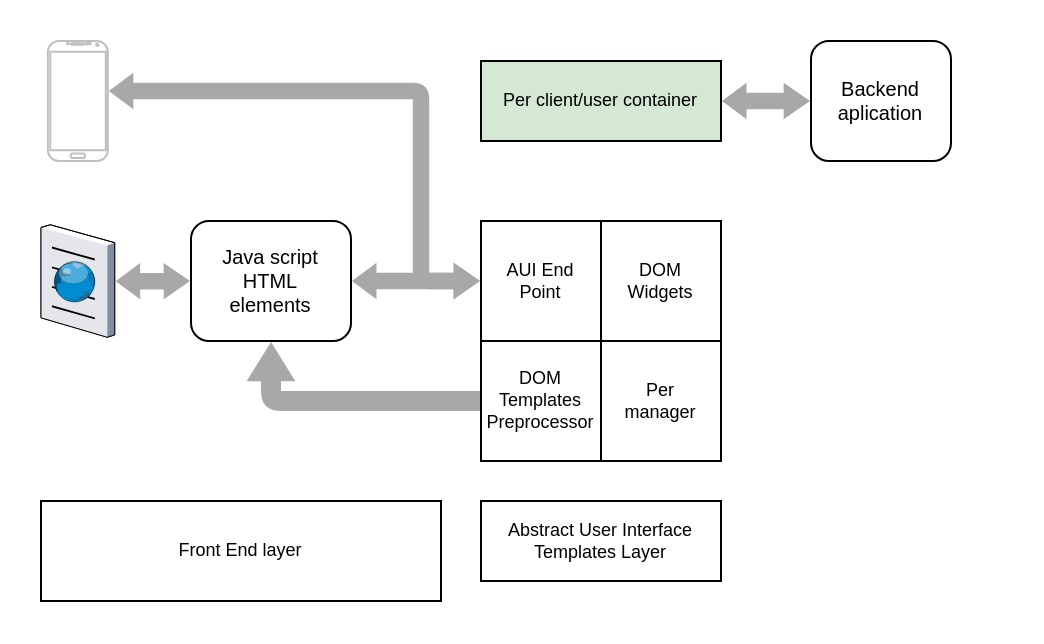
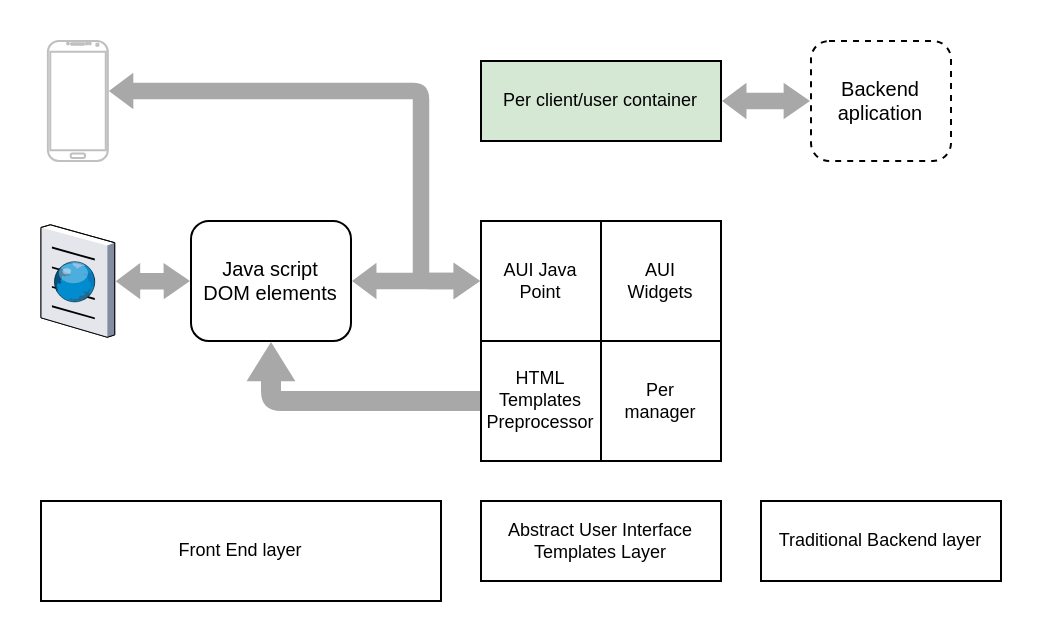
  <mxCell id="0" />
  <mxCell id="1" parent="0" />
  <mxCell id="2" value="" style="shape=flexArrow;endArrow=classic;startArrow=classic;html=1;rounded=1;width=8.235;startSize=3.745;startWidth=8.913;endWidth=8.913;endSize=4.059;edgeStyle=orthogonalEdgeStyle;fillColor=#A8A8A8;strokeColor=none;" parent="1" source="16" target="3" edge="1"><mxGeometry width="100" height="100" relative="1" as="geometry"><mxPoint x="500" y="100" as="sourcePoint" /><mxPoint x="530" y="140" as="targetPoint" /></mxGeometry></mxCell>
- <mxCell id="3" value="Backend aplication" style="rounded=1;whiteSpace=wrap;html=1;fontSize=10;spacingLeft=5;spacingRight=5;" parent="1" vertex="1"><mxGeometry x="405" y="20" width="70" height="60" as="geometry" /></mxCell>
- <mxCell id="4" value="Java script HTML elements" style="rounded=1;whiteSpace=wrap;html=1;fontSize=10;spacingLeft=5;spacingRight=5;" parent="1" vertex="1"><mxGeometry x="95" y="110" width="80" height="60" as="geometry" /></mxCell>
+ <mxCell id="3" value="Backend aplication" style="rounded=1;whiteSpace=wrap;html=1;fontSize=10;spacingLeft=5;spacingRight=5;dashed=1;" parent="1" vertex="1"><mxGeometry x="405" y="20" width="70" height="60" as="geometry" /></mxCell>
+ <mxCell id="4" value="Java script DOM elements" style="rounded=1;whiteSpace=wrap;html=1;fontSize=10;spacingLeft=5;spacingRight=5;" parent="1" vertex="1"><mxGeometry x="95" y="110" width="80" height="60" as="geometry" /></mxCell>
  <mxCell id="5" value="" style="shape=flexArrow;endArrow=classic;startArrow=classic;html=1;rounded=0;width=8.235;startSize=3.745;startWidth=8.913;endWidth=8.913;endSize=4.059;edgeStyle=orthogonalEdgeStyle;fillColor=#A8A8A8;strokeColor=none;" parent="1" source="4" target="15" edge="1"><mxGeometry width="100" height="100" relative="1" as="geometry"><mxPoint x="330" y="150" as="sourcePoint" /><mxPoint x="200" y="180" as="targetPoint" /></mxGeometry></mxCell>
  <mxCell id="6" value="" style="shape=flexArrow;endArrow=classic;html=1;rounded=1;fontSize=10;fillColor=#A8A8A8;edgeStyle=orthogonalEdgeStyle;strokeColor=none;endWidth=13.398;endSize=6.2;entryX=0.5;entryY=1;entryDx=0;entryDy=0;" parent="1" source="12" target="4" edge="1"><mxGeometry width="50" height="50" relative="1" as="geometry"><mxPoint x="210" y="270" as="sourcePoint" /><mxPoint x="20" y="190" as="targetPoint" /><Array as="points"><mxPoint x="135" y="200" /></Array></mxGeometry></mxCell>
  <mxCell id="7" value="" style="verticalLabelPosition=bottom;verticalAlign=top;html=1;shadow=0;dashed=0;strokeWidth=1;shape=mxgraph.android.phone2;strokeColor=#c0c0c0;fontSize=8;" parent="1" vertex="1"><mxGeometry x="23.43" y="20" width="30" height="60" as="geometry" /></mxCell>
  <mxCell id="8" value="" style="shape=flexArrow;endArrow=classic;startArrow=classic;html=1;rounded=1;width=8.235;startSize=3.745;startWidth=8.913;endWidth=8.913;endSize=4.059;edgeStyle=orthogonalEdgeStyle;fillColor=#A8A8A8;strokeColor=none;" parent="1" source="7" target="15" edge="1"><mxGeometry width="100" height="100" relative="1" as="geometry"><mxPoint x="200" y="150" as="sourcePoint" /><mxPoint x="230" y="100" as="targetPoint" /><Array as="points"><mxPoint x="210" y="45" /><mxPoint x="210" y="140" /></Array></mxGeometry></mxCell>
  <mxCell id="9" value="" style="verticalLabelPosition=bottom;sketch=0;aspect=fixed;html=1;verticalAlign=top;strokeColor=none;align=center;outlineConnect=0;shape=mxgraph.citrix.browser;fontSize=10;" parent="1" vertex="1"><mxGeometry x="20" y="111.88" width="36.85" height="56.25" as="geometry" /></mxCell>
  <mxCell id="10" value="" style="shape=flexArrow;endArrow=classic;startArrow=classic;html=1;rounded=1;width=8.235;startSize=3.745;startWidth=8.913;endWidth=8.913;endSize=4.059;edgeStyle=orthogonalEdgeStyle;fillColor=#A8A8A8;strokeColor=none;" parent="1" source="9" target="4" edge="1"><mxGeometry width="100" height="100" relative="1" as="geometry"><mxPoint x="170" y="55" as="sourcePoint" /><mxPoint x="250" y="150" as="targetPoint" /></mxGeometry></mxCell>
  <mxCell id="11" value="Abstract User Interface Templates Layer" style="rounded=1;whiteSpace=wrap;html=1;fontSize=9;spacingLeft=5;spacingRight=5;arcSize=0;" parent="1" vertex="1"><mxGeometry x="240" y="250" width="120" height="40" as="geometry" /></mxCell>
- <mxCell id="12" value="DOM Templates Preprocessor" style="rounded=1;whiteSpace=wrap;html=1;fontSize=9;spacingLeft=5;spacingRight=5;arcSize=0;" parent="1" vertex="1"><mxGeometry x="240" y="170" width="60" height="60" as="geometry" /></mxCell>
- <mxCell id="13" value="DOM Widgets" style="rounded=1;whiteSpace=wrap;html=1;fontSize=9;spacingLeft=5;spacingRight=5;arcSize=0;" parent="1" vertex="1"><mxGeometry x="300" y="110" width="60" height="60" as="geometry" /></mxCell>
+ <mxCell id="12" value="HTML Templates Preprocessor" style="rounded=1;whiteSpace=wrap;html=1;fontSize=9;spacingLeft=5;spacingRight=5;arcSize=0;" parent="1" vertex="1"><mxGeometry x="240" y="170" width="60" height="60" as="geometry" /></mxCell>
+ <mxCell id="13" value="AUI Widgets" style="rounded=1;whiteSpace=wrap;html=1;fontSize=9;spacingLeft=5;spacingRight=5;arcSize=0;" parent="1" vertex="1"><mxGeometry x="300" y="110" width="60" height="60" as="geometry" /></mxCell>
  <mxCell id="14" value="Per manager" style="rounded=1;whiteSpace=wrap;html=1;fontSize=9;spacingLeft=5;spacingRight=5;arcSize=0;" parent="1" vertex="1"><mxGeometry x="300" y="170" width="60" height="60" as="geometry" /></mxCell>
- <mxCell id="15" value="AUI End Point" style="rounded=1;whiteSpace=wrap;html=1;fontSize=9;spacingLeft=5;spacingRight=5;arcSize=0;" parent="1" vertex="1"><mxGeometry x="240" y="110" width="60" height="60" as="geometry" /></mxCell>
+ <mxCell id="15" value="AUI Java Point" style="rounded=1;whiteSpace=wrap;html=1;fontSize=9;spacingLeft=5;spacingRight=5;arcSize=0;" parent="1" vertex="1"><mxGeometry x="240" y="110" width="60" height="60" as="geometry" /></mxCell>
  <mxCell id="16" value="Per client/user container" style="rounded=1;whiteSpace=wrap;html=1;fontSize=9;spacingLeft=5;spacingRight=5;arcSize=0;fillColor=#d5e8d4;" parent="1" vertex="1"><mxGeometry x="240" y="30" width="120" height="40" as="geometry" /></mxCell>
+ <mxCell id="17" value="Traditional Backend layer" style="rounded=1;whiteSpace=wrap;html=1;fontSize=9;spacingLeft=5;spacingRight=5;arcSize=0;" parent="1" vertex="1"><mxGeometry x="380" y="250" width="120" height="40" as="geometry" /></mxCell>
  <mxCell id="18" value="Front End layer" style="rounded=1;whiteSpace=wrap;html=1;fontSize=9;spacingLeft=5;spacingRight=5;arcSize=0;" parent="1" vertex="1"><mxGeometry x="20" y="250" width="200" height="50" as="geometry" /></mxCell>
